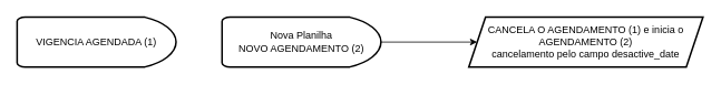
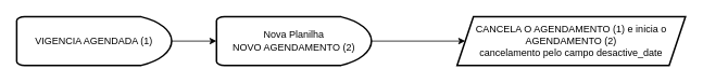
  <mxCell id="0" />
  <mxCell id="1" parent="0" />
+ <mxCell id="2" value="" style="edgeStyle=orthogonalEdgeStyle;rounded=0;orthogonalLoop=1;jettySize=auto;html=1;" edge="1" parent="1" source="3" target="5"><mxGeometry relative="1" as="geometry" /></mxCell>
  <mxCell id="3" value="&lt;div&gt;VIGENCIA AGENDADA (1)&lt;br&gt;&lt;/div&gt;" style="strokeWidth=2;html=1;shape=mxgraph.flowchart.delay;whiteSpace=wrap;" vertex="1" parent="1"><mxGeometry x="20" y="20" width="190" height="60" as="geometry" /></mxCell>
  <mxCell id="4" value="" style="edgeStyle=orthogonalEdgeStyle;rounded=0;orthogonalLoop=1;jettySize=auto;html=1;" edge="1" parent="1" source="5" target="6"><mxGeometry relative="1" as="geometry" /></mxCell>
  <mxCell id="5" value="Nova Planilha&lt;br&gt;NOVO AGENDAMENTO (2)" style="strokeWidth=2;html=1;shape=mxgraph.flowchart.delay;whiteSpace=wrap;" vertex="1" parent="1"><mxGeometry x="265" y="20" width="190" height="60" as="geometry" /></mxCell>
  <mxCell id="6" value="CANCELA O AGENDAMENTO (1) e inicia o AGENDAMENTO (2) &lt;br&gt;cancelamento pelo campo desactive_date" style="shape=parallelogram;perimeter=parallelogramPerimeter;whiteSpace=wrap;html=1;fixedSize=1;strokeWidth=2;" vertex="1" parent="1"><mxGeometry x="560" y="20" width="280" height="60" as="geometry" /></mxCell>
